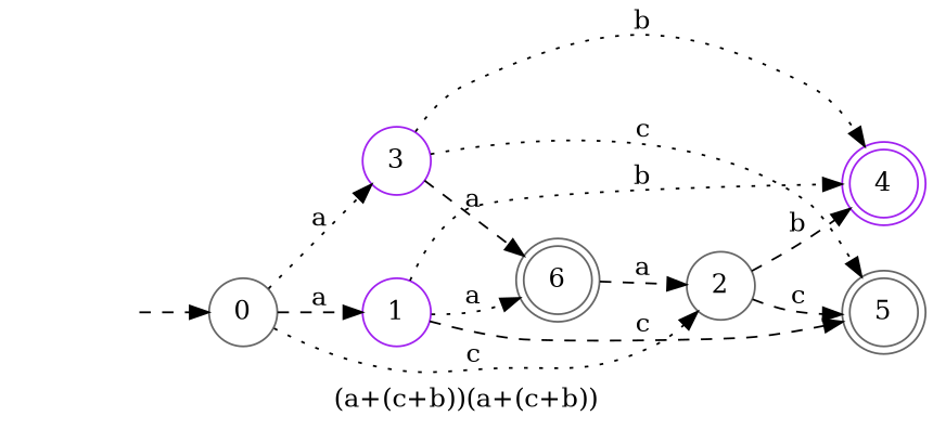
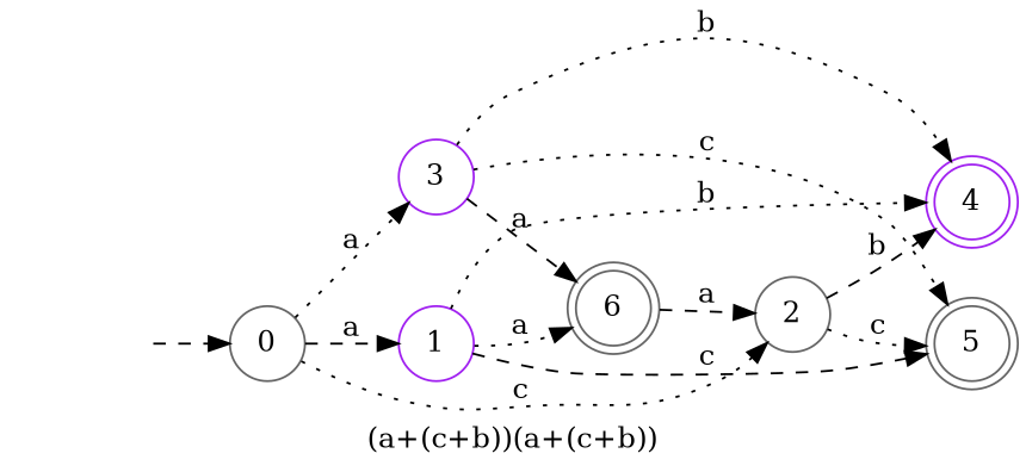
  digraph {
    label="(a+(c+b))(a+(c+b))"
    rankdir=LR
    node [color=gray40 shape=circle]
    edge [style=dotted]
    6 [shape=doublecircle]
    2
    5 [shape=doublecircle]
    4 [color=purple shape=doublecircle]
    __I__ [style=invis width=0 color=""]
    0
    1 [color=purple]
    3 [color=purple]
    6 -> 2 [label=a style=dashed]
-   2 -> 5 [label=c style=dashed]
+   2 -> 5 [label=c]
    2 -> 4 [label=b style=dashed]
    __I__ -> 0 [style=dashed]
    0 -> 2 [label=c]
    0 -> 1 [label=a style=dashed]
    0 -> 3 [label=a]
    1 -> 6 [label=a]
    1 -> 5 [label=c style=dashed]
    1 -> 4 [label=b]
    3 -> 6 [label=a style=dashed]
    3 -> 5 [label=c]
    3 -> 4 [label=b]
  }
